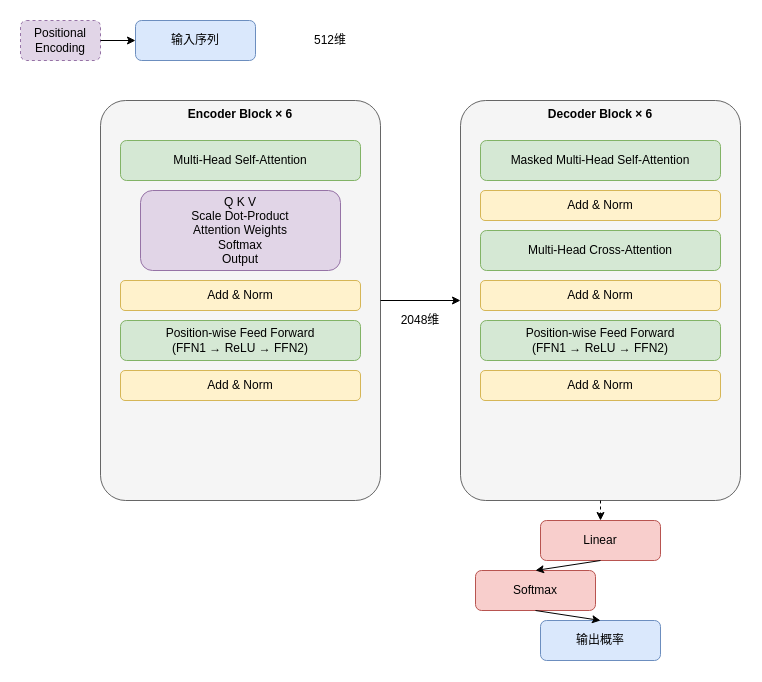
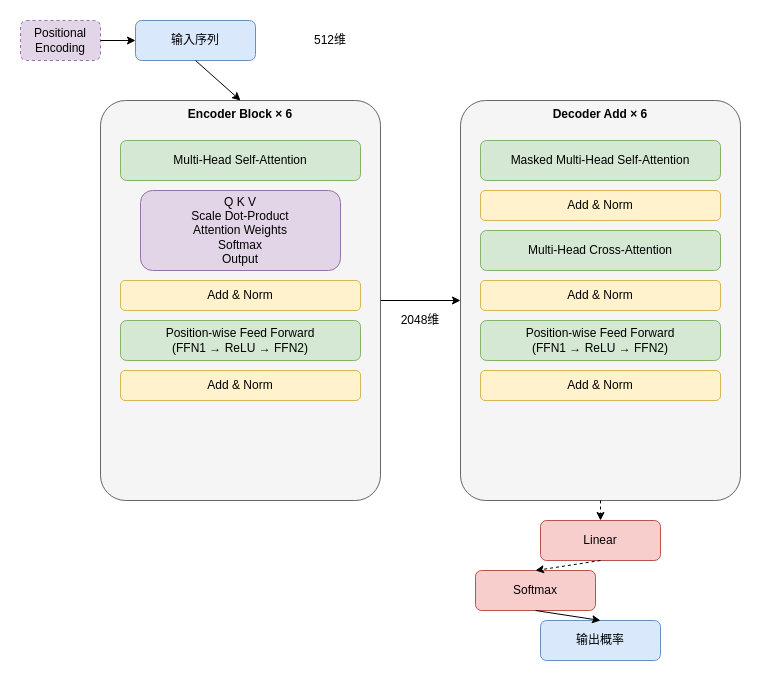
  <mxCell id="0" />
  <mxCell id="1" parent="0" />
  <mxCell id="2" value="输入序列" style="rounded=1;whiteSpace=wrap;html=1;fillColor=#dae8fc;strokeColor=#6c8ebf;" vertex="1" parent="1"><mxGeometry x="135" y="20" width="120" height="40" as="geometry" /></mxCell>
  <mxCell id="3" value="Encoder Block × 6" style="rounded=1;whiteSpace=wrap;html=1;fillColor=#f5f5f5;strokeColor=#666666;verticalAlign=top;fontStyle=1;arcSize=9;" vertex="1" parent="1"><mxGeometry x="100" y="100" width="280" height="400" as="geometry" /></mxCell>
  <mxCell id="4" value="Multi-Head Self-Attention" style="rounded=1;whiteSpace=wrap;html=1;fillColor=#d5e8d4;strokeColor=#82b366;" vertex="1" parent="1"><mxGeometry x="120" y="140" width="240" height="40" as="geometry" /></mxCell>
  <mxCell id="5" value="Q K V&#10;Scale Dot-Product&#10;Attention Weights&#10;Softmax&#10;Output" style="rounded=1;whiteSpace=wrap;html=1;fillColor=#e1d5e7;strokeColor=#9673a6;" vertex="1" parent="1"><mxGeometry x="140" y="190" width="200" height="80" as="geometry" /></mxCell>
  <mxCell id="6" value="Add &amp; Norm" style="rounded=1;whiteSpace=wrap;html=1;fillColor=#fff2cc;strokeColor=#d6b656;" vertex="1" parent="1"><mxGeometry x="120" y="280" width="240" height="30" as="geometry" /></mxCell>
  <mxCell id="7" value="Position-wise Feed Forward&#10;(FFN1 → ReLU → FFN2)" style="rounded=1;whiteSpace=wrap;html=1;fillColor=#d5e8d4;strokeColor=#82b366;" vertex="1" parent="1"><mxGeometry x="120" y="320" width="240" height="40" as="geometry" /></mxCell>
  <mxCell id="8" value="Add &amp; Norm" style="rounded=1;whiteSpace=wrap;html=1;fillColor=#fff2cc;strokeColor=#d6b656;" vertex="1" parent="1"><mxGeometry x="120" y="370" width="240" height="30" as="geometry" /></mxCell>
- <mxCell id="9" value="Decoder Block × 6" style="rounded=1;whiteSpace=wrap;html=1;fillColor=#f5f5f5;strokeColor=#666666;verticalAlign=top;fontStyle=1;arcSize=9;" vertex="1" parent="1"><mxGeometry x="460" y="100" width="280" height="400" as="geometry" /></mxCell>
+ <mxCell id="9" value="Decoder Add × 6" style="rounded=1;whiteSpace=wrap;html=1;fillColor=#f5f5f5;strokeColor=#666666;verticalAlign=top;fontStyle=1;arcSize=9;" vertex="1" parent="1"><mxGeometry x="460" y="100" width="280" height="400" as="geometry" /></mxCell>
  <mxCell id="10" value="Masked Multi-Head Self-Attention" style="rounded=1;whiteSpace=wrap;html=1;fillColor=#d5e8d4;strokeColor=#82b366;" vertex="1" parent="1"><mxGeometry x="480" y="140" width="240" height="40" as="geometry" /></mxCell>
  <mxCell id="11" value="Add &amp; Norm" style="rounded=1;whiteSpace=wrap;html=1;fillColor=#fff2cc;strokeColor=#d6b656;" vertex="1" parent="1"><mxGeometry x="480" y="190" width="240" height="30" as="geometry" /></mxCell>
  <mxCell id="12" value="Multi-Head Cross-Attention" style="rounded=1;whiteSpace=wrap;html=1;fillColor=#d5e8d4;strokeColor=#82b366;" vertex="1" parent="1"><mxGeometry x="480" y="230" width="240" height="40" as="geometry" /></mxCell>
  <mxCell id="13" value="Add &amp; Norm" style="rounded=1;whiteSpace=wrap;html=1;fillColor=#fff2cc;strokeColor=#d6b656;" vertex="1" parent="1"><mxGeometry x="480" y="280" width="240" height="30" as="geometry" /></mxCell>
  <mxCell id="14" value="Position-wise Feed Forward&#10;(FFN1 → ReLU → FFN2)" style="rounded=1;whiteSpace=wrap;html=1;fillColor=#d5e8d4;strokeColor=#82b366;" vertex="1" parent="1"><mxGeometry x="480" y="320" width="240" height="40" as="geometry" /></mxCell>
  <mxCell id="15" value="Add &amp; Norm" style="rounded=1;whiteSpace=wrap;html=1;fillColor=#fff2cc;strokeColor=#d6b656;" vertex="1" parent="1"><mxGeometry x="480" y="370" width="240" height="30" as="geometry" /></mxCell>
  <mxCell id="16" value="Linear" style="rounded=1;whiteSpace=wrap;html=1;fillColor=#f8cecc;strokeColor=#b85450;" vertex="1" parent="1"><mxGeometry x="540" y="520" width="120" height="40" as="geometry" /></mxCell>
  <mxCell id="17" value="Softmax" style="rounded=1;whiteSpace=wrap;html=1;fillColor=#f8cecc;strokeColor=#b85450;" vertex="1" parent="1"><mxGeometry x="475" y="570" width="120" height="40" as="geometry" /></mxCell>
  <mxCell id="18" value="输出概率" style="rounded=1;whiteSpace=wrap;html=1;fillColor=#dae8fc;strokeColor=#6c8ebf;" vertex="1" parent="1"><mxGeometry x="540" y="620" width="120" height="40" as="geometry" /></mxCell>
  <mxCell id="19" value="Positional&#10;Encoding" style="rounded=1;whiteSpace=wrap;html=1;fillColor=#e1d5e7;strokeColor=#9673a6;dashed=1;" vertex="1" parent="1"><mxGeometry x="20" y="20" width="80" height="40" as="geometry" /></mxCell>
  <mxCell id="20" value="512维" style="text;html=1;strokeColor=none;fillColor=none;align=center;verticalAlign=middle;whiteSpace=wrap;rounded=0;" vertex="1" parent="1"><mxGeometry x="300" y="30" width="60" height="20" as="geometry" /></mxCell>
  <mxCell id="21" value="2048维" style="text;html=1;strokeColor=none;fillColor=none;align=center;verticalAlign=middle;whiteSpace=wrap;rounded=0;" vertex="1" parent="1"><mxGeometry x="390" y="310" width="60" height="20" as="geometry" /></mxCell>
  <mxCell id="22" value="" style="endArrow=classic;html=1;exitX=1;exitY=0.5;exitDx=0;exitDy=0;entryX=0;entryY=0.5;entryDx=0;entryDy=0;" edge="1" parent="1" source="19" target="2"><mxGeometry width="50" height="50" relative="1" as="geometry" /></mxCell>
+ <mxCell id="23" value="" style="endArrow=classic;html=1;exitX=0.5;exitY=1;exitDx=0;exitDy=0;entryX=0.5;entryY=0;entryDx=0;entryDy=0;" edge="1" parent="1" source="2" target="3"><mxGeometry width="50" height="50" relative="1" as="geometry" /></mxCell>
  <mxCell id="24" value="" style="endArrow=classic;html=1;exitX=1;exitY=0.5;exitDx=0;exitDy=0;entryX=0;entryY=0.5;entryDx=0;entryDy=0;" edge="1" parent="1" source="3" target="9"><mxGeometry width="50" height="50" relative="1" as="geometry" /></mxCell>
  <mxCell id="25" value="" style="endArrow=classic;html=1;exitX=0.5;exitY=1;exitDx=0;exitDy=0;entryX=0.5;entryY=0;entryDx=0;entryDy=0;dashed=1;" edge="1" parent="1" source="9" target="16"><mxGeometry width="50" height="50" relative="1" as="geometry" /></mxCell>
- <mxCell id="26" value="" style="endArrow=classic;html=1;exitX=0.5;exitY=1;exitDx=0;exitDy=0;entryX=0.5;entryY=0;entryDx=0;entryDy=0;" edge="1" parent="1" source="16" target="17"><mxGeometry width="50" height="50" relative="1" as="geometry" /></mxCell>
+ <mxCell id="26" value="" style="endArrow=classic;html=1;exitX=0.5;exitY=1;exitDx=0;exitDy=0;entryX=0.5;entryY=0;entryDx=0;entryDy=0;dashed=1;" edge="1" parent="1" source="16" target="17"><mxGeometry width="50" height="50" relative="1" as="geometry" /></mxCell>
  <mxCell id="27" value="" style="endArrow=classic;html=1;exitX=0.5;exitY=1;exitDx=0;exitDy=0;entryX=0.5;entryY=0;entryDx=0;entryDy=0;" edge="1" parent="1" source="17" target="18"><mxGeometry width="50" height="50" relative="1" as="geometry" /></mxCell>
